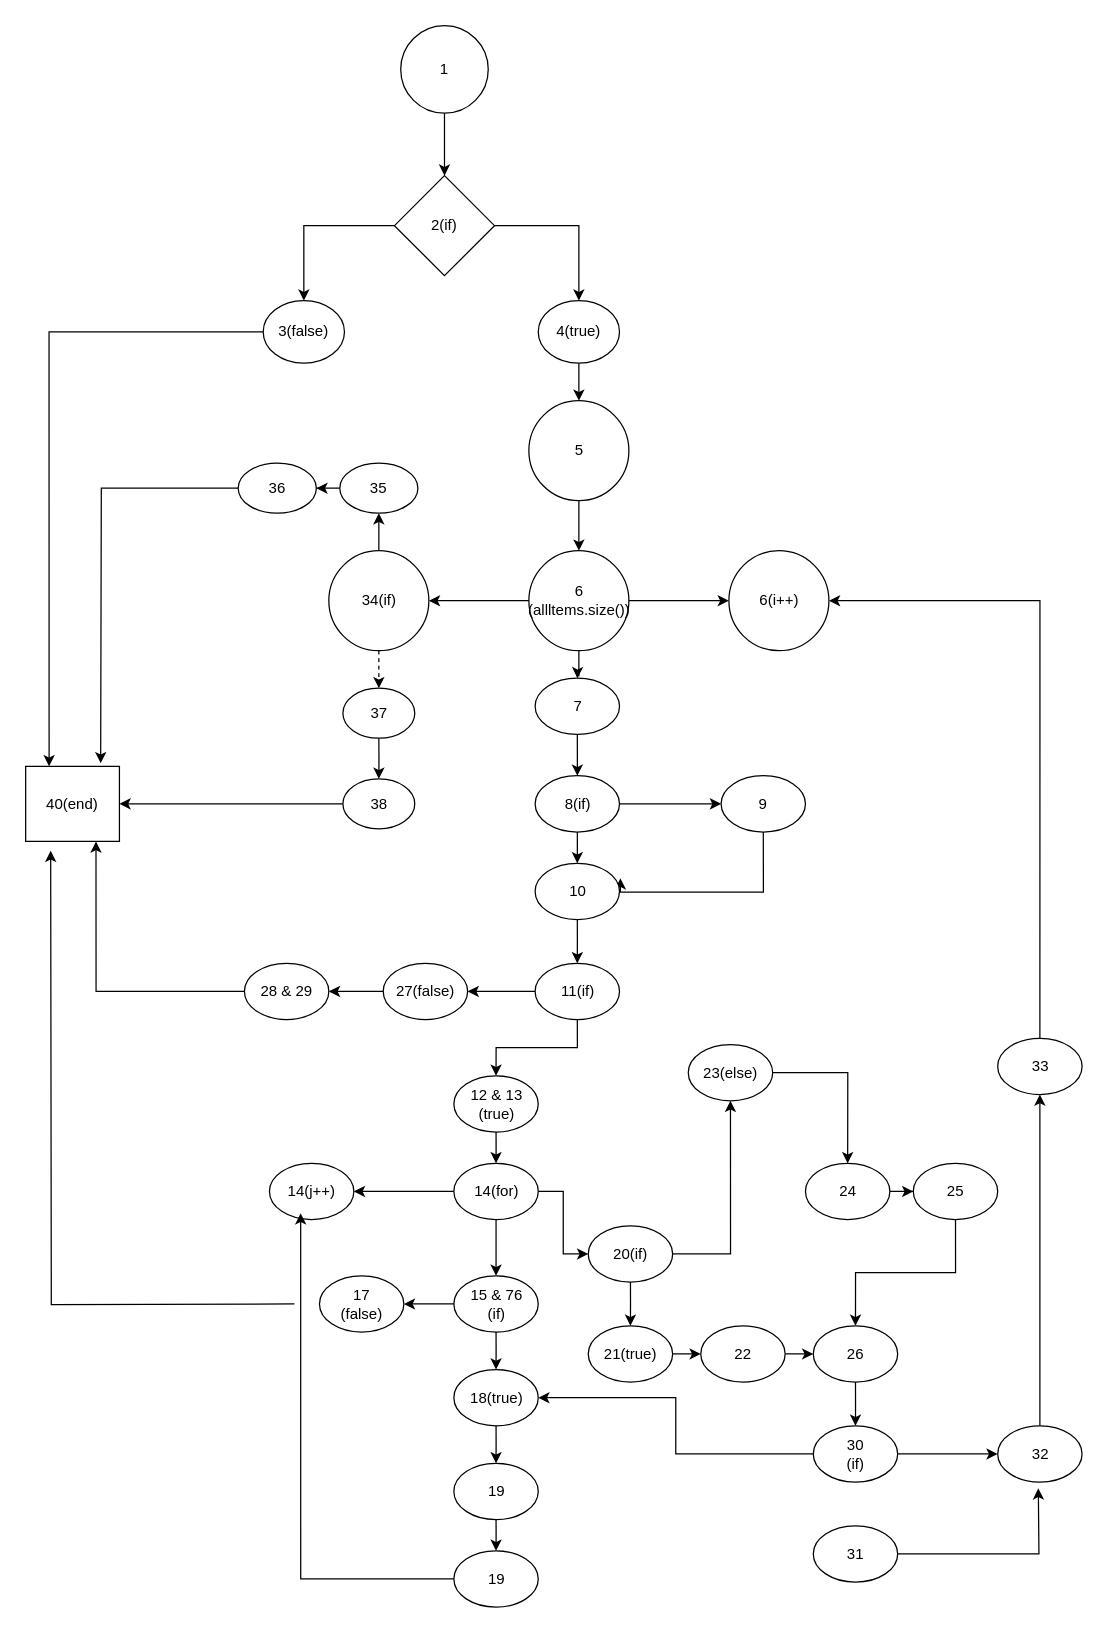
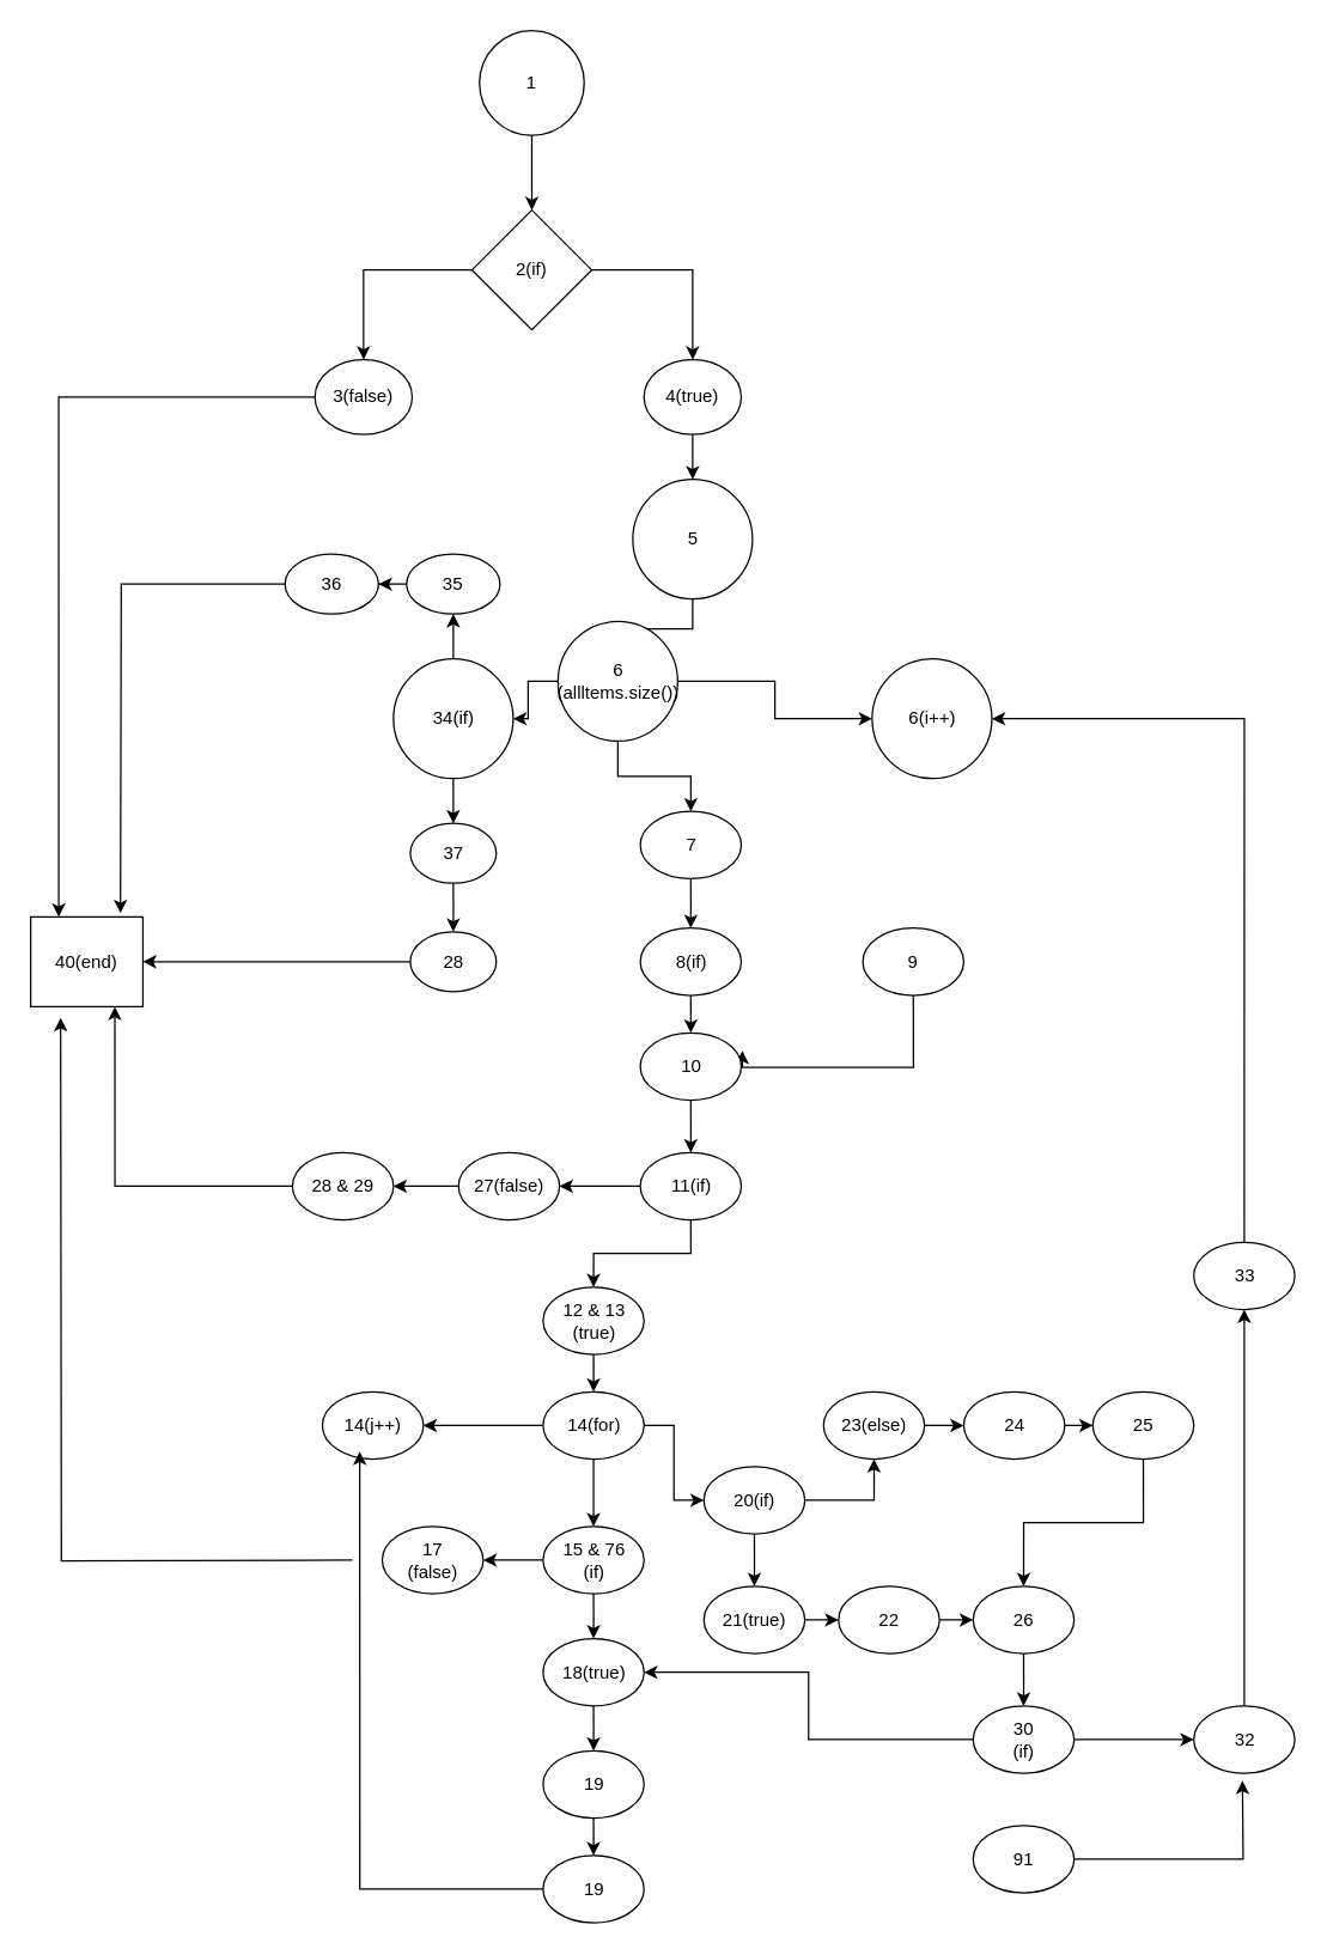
  <mxCell id="0" />
  <mxCell id="1" parent="0" />
  <mxCell id="2" value="" style="edgeStyle=orthogonalEdgeStyle;rounded=0;orthogonalLoop=1;jettySize=auto;html=1;" edge="1" parent="1" source="3" target="6"><mxGeometry relative="1" as="geometry" /></mxCell>
  <mxCell id="3" value="1" style="ellipse;whiteSpace=wrap;html=1;aspect=fixed;" vertex="1" parent="1"><mxGeometry x="320" y="20" width="70" height="70" as="geometry" /></mxCell>
  <mxCell id="4" value="" style="edgeStyle=orthogonalEdgeStyle;rounded=0;orthogonalLoop=1;jettySize=auto;html=1;" edge="1" parent="1" source="6" target="8"><mxGeometry relative="1" as="geometry" /></mxCell>
  <mxCell id="5" value="" style="edgeStyle=orthogonalEdgeStyle;rounded=0;orthogonalLoop=1;jettySize=auto;html=1;" edge="1" parent="1" source="6" target="10"><mxGeometry relative="1" as="geometry" /></mxCell>
  <mxCell id="6" value="2(if)" style="rhombus;whiteSpace=wrap;html=1;" vertex="1" parent="1"><mxGeometry x="315" y="140" width="80" height="80" as="geometry" /></mxCell>
  <mxCell id="7" value="" style="edgeStyle=orthogonalEdgeStyle;rounded=0;orthogonalLoop=1;jettySize=auto;html=1;" edge="1" parent="1" source="8" target="12"><mxGeometry relative="1" as="geometry" /></mxCell>
  <mxCell id="8" value="4(true)" style="ellipse;whiteSpace=wrap;html=1;" vertex="1" parent="1"><mxGeometry x="430" y="240" width="65" height="50" as="geometry" /></mxCell>
  <mxCell id="9" style="edgeStyle=orthogonalEdgeStyle;rounded=0;orthogonalLoop=1;jettySize=auto;html=1;entryX=0.25;entryY=0;entryDx=0;entryDy=0;" edge="1" parent="1" source="10" target="45"><mxGeometry relative="1" as="geometry" /></mxCell>
  <mxCell id="10" value="3(false)" style="ellipse;whiteSpace=wrap;html=1;" vertex="1" parent="1"><mxGeometry x="210" y="240" width="65" height="50" as="geometry" /></mxCell>
  <mxCell id="11" value="" style="edgeStyle=orthogonalEdgeStyle;rounded=0;orthogonalLoop=1;jettySize=auto;html=1;" edge="1" parent="1" source="12" target="16"><mxGeometry relative="1" as="geometry" /></mxCell>
  <mxCell id="12" value="5" style="ellipse;whiteSpace=wrap;html=1;" vertex="1" parent="1"><mxGeometry x="422.5" y="320" width="80" height="80" as="geometry" /></mxCell>
  <mxCell id="13" value="" style="edgeStyle=orthogonalEdgeStyle;rounded=0;orthogonalLoop=1;jettySize=auto;html=1;" edge="1" parent="1" source="16" target="17"><mxGeometry relative="1" as="geometry" /></mxCell>
  <mxCell id="14" value="" style="edgeStyle=orthogonalEdgeStyle;rounded=0;orthogonalLoop=1;jettySize=auto;html=1;" edge="1" parent="1" source="16" target="19"><mxGeometry relative="1" as="geometry" /></mxCell>
  <mxCell id="15" value="" style="edgeStyle=orthogonalEdgeStyle;rounded=0;orthogonalLoop=1;jettySize=auto;html=1;" edge="1" parent="1" source="16" target="36"><mxGeometry relative="1" as="geometry" /></mxCell>
- <mxCell id="16" value="6&lt;div&gt;(allltems.size())&lt;/div&gt;" style="ellipse;whiteSpace=wrap;html=1;" vertex="1" parent="1"><mxGeometry x="422.5" y="440" width="80" height="80" as="geometry" /></mxCell>
+ <mxCell id="16" value="6&lt;div&gt;(allltems.size())&lt;/div&gt;" style="ellipse;whiteSpace=wrap;html=1;" vertex="1" parent="1"><mxGeometry x="372.5" y="415" width="80" height="80" as="geometry" /></mxCell>
  <mxCell id="17" value="6(i++)" style="ellipse;whiteSpace=wrap;html=1;" vertex="1" parent="1"><mxGeometry x="582.5" y="440" width="80" height="80" as="geometry" /></mxCell>
  <mxCell id="18" value="" style="edgeStyle=orthogonalEdgeStyle;rounded=0;orthogonalLoop=1;jettySize=auto;html=1;" edge="1" parent="1" source="19" target="22"><mxGeometry relative="1" as="geometry" /></mxCell>
  <mxCell id="19" value="7" style="ellipse;whiteSpace=wrap;html=1;" vertex="1" parent="1"><mxGeometry x="427.5" y="542" width="67.5" height="45" as="geometry" /></mxCell>
- <mxCell id="20" value="" style="edgeStyle=orthogonalEdgeStyle;rounded=0;orthogonalLoop=1;jettySize=auto;html=1;" edge="1" parent="1" source="22" target="24"><mxGeometry relative="1" as="geometry" /></mxCell>
  <mxCell id="21" value="" style="edgeStyle=orthogonalEdgeStyle;rounded=0;orthogonalLoop=1;jettySize=auto;html=1;" edge="1" parent="1" source="22" target="26"><mxGeometry relative="1" as="geometry" /></mxCell>
  <mxCell id="22" value="8(if)" style="ellipse;whiteSpace=wrap;html=1;" vertex="1" parent="1"><mxGeometry x="427.5" y="620" width="67.5" height="45" as="geometry" /></mxCell>
  <mxCell id="23" value="" style="edgeStyle=orthogonalEdgeStyle;rounded=0;orthogonalLoop=1;jettySize=auto;html=1;entryX=1.011;entryY=0.267;entryDx=0;entryDy=0;entryPerimeter=0;" edge="1" parent="1" source="24" target="26"><mxGeometry relative="1" as="geometry"><mxPoint x="610" y="890" as="targetPoint" /><Array as="points"><mxPoint x="610" y="713" /><mxPoint x="496" y="713" /></Array></mxGeometry></mxCell>
  <mxCell id="24" value="9" style="ellipse;whiteSpace=wrap;html=1;" vertex="1" parent="1"><mxGeometry x="576.25" y="620" width="67.5" height="45" as="geometry" /></mxCell>
  <mxCell id="25" value="" style="edgeStyle=orthogonalEdgeStyle;rounded=0;orthogonalLoop=1;jettySize=auto;html=1;" edge="1" parent="1" source="26" target="29"><mxGeometry relative="1" as="geometry" /></mxCell>
  <mxCell id="26" value="10" style="ellipse;whiteSpace=wrap;html=1;" vertex="1" parent="1"><mxGeometry x="427.5" y="690" width="67.5" height="45" as="geometry" /></mxCell>
  <mxCell id="27" value="" style="edgeStyle=orthogonalEdgeStyle;rounded=0;orthogonalLoop=1;jettySize=auto;html=1;" edge="1" parent="1" source="29" target="31"><mxGeometry relative="1" as="geometry" /></mxCell>
  <mxCell id="28" value="" style="edgeStyle=orthogonalEdgeStyle;rounded=0;orthogonalLoop=1;jettySize=auto;html=1;" edge="1" parent="1" source="29" target="47"><mxGeometry relative="1" as="geometry" /></mxCell>
  <mxCell id="29" value="11(if)" style="ellipse;whiteSpace=wrap;html=1;" vertex="1" parent="1"><mxGeometry x="427.5" y="770" width="67.5" height="45" as="geometry" /></mxCell>
  <mxCell id="30" value="" style="edgeStyle=orthogonalEdgeStyle;rounded=0;orthogonalLoop=1;jettySize=auto;html=1;" edge="1" parent="1" source="31" target="33"><mxGeometry relative="1" as="geometry" /></mxCell>
  <mxCell id="31" value="27(false)" style="ellipse;whiteSpace=wrap;html=1;" vertex="1" parent="1"><mxGeometry x="306" y="770" width="67.5" height="45" as="geometry" /></mxCell>
  <mxCell id="32" style="edgeStyle=orthogonalEdgeStyle;rounded=0;orthogonalLoop=1;jettySize=auto;html=1;exitX=0;exitY=0.5;exitDx=0;exitDy=0;entryX=0.75;entryY=1;entryDx=0;entryDy=0;" edge="1" parent="1" source="33" target="45"><mxGeometry relative="1" as="geometry" /></mxCell>
  <mxCell id="33" value="28 &amp;amp; 29" style="ellipse;whiteSpace=wrap;html=1;" vertex="1" parent="1"><mxGeometry x="195" y="770" width="67.5" height="45" as="geometry" /></mxCell>
  <mxCell id="34" value="" style="edgeStyle=orthogonalEdgeStyle;rounded=0;orthogonalLoop=1;jettySize=auto;html=1;" edge="1" parent="1" source="36" target="38"><mxGeometry relative="1" as="geometry" /></mxCell>
- <mxCell id="35" value="" style="edgeStyle=orthogonalEdgeStyle;rounded=0;orthogonalLoop=1;jettySize=auto;html=1;dashed=1;" edge="1" parent="1" source="36" target="42"><mxGeometry relative="1" as="geometry" /></mxCell>
+ <mxCell id="35" value="" style="edgeStyle=orthogonalEdgeStyle;rounded=0;orthogonalLoop=1;jettySize=auto;html=1;" edge="1" parent="1" source="36" target="42"><mxGeometry relative="1" as="geometry" /></mxCell>
  <mxCell id="36" value="34(if)" style="ellipse;whiteSpace=wrap;html=1;" vertex="1" parent="1"><mxGeometry x="262.5" y="440" width="80" height="80" as="geometry" /></mxCell>
  <mxCell id="37" value="" style="edgeStyle=orthogonalEdgeStyle;rounded=0;orthogonalLoop=1;jettySize=auto;html=1;" edge="1" parent="1" source="38" target="40"><mxGeometry relative="1" as="geometry" /></mxCell>
  <mxCell id="38" value="35" style="ellipse;whiteSpace=wrap;html=1;" vertex="1" parent="1"><mxGeometry x="271.25" y="370" width="62.5" height="40" as="geometry" /></mxCell>
  <mxCell id="39" style="edgeStyle=orthogonalEdgeStyle;rounded=0;orthogonalLoop=1;jettySize=auto;html=1;" edge="1" parent="1" source="40"><mxGeometry relative="1" as="geometry"><mxPoint x="80" y="610" as="targetPoint" /></mxGeometry></mxCell>
  <mxCell id="40" value="36" style="ellipse;whiteSpace=wrap;html=1;" vertex="1" parent="1"><mxGeometry x="190" y="370" width="62.5" height="40" as="geometry" /></mxCell>
  <mxCell id="41" value="" style="edgeStyle=orthogonalEdgeStyle;rounded=0;orthogonalLoop=1;jettySize=auto;html=1;" edge="1" parent="1" source="42" target="44"><mxGeometry relative="1" as="geometry" /></mxCell>
  <mxCell id="42" value="37" style="ellipse;whiteSpace=wrap;html=1;" vertex="1" parent="1"><mxGeometry x="273.75" y="550" width="57.5" height="40" as="geometry" /></mxCell>
  <mxCell id="43" value="" style="edgeStyle=orthogonalEdgeStyle;rounded=0;orthogonalLoop=1;jettySize=auto;html=1;" edge="1" parent="1" source="44" target="45"><mxGeometry relative="1" as="geometry" /></mxCell>
- <mxCell id="44" value="38" style="ellipse;whiteSpace=wrap;html=1;" vertex="1" parent="1"><mxGeometry x="273.75" y="622.5" width="57.5" height="40" as="geometry" /></mxCell>
+ <mxCell id="44" value="28" style="ellipse;whiteSpace=wrap;html=1;" vertex="1" parent="1"><mxGeometry x="273.75" y="622.5" width="57.5" height="40" as="geometry" /></mxCell>
  <mxCell id="45" value="40(end)" style="whiteSpace=wrap;html=1;" vertex="1" parent="1"><mxGeometry x="20" y="612.5" width="75" height="60" as="geometry" /></mxCell>
  <mxCell id="46" value="" style="edgeStyle=orthogonalEdgeStyle;rounded=0;orthogonalLoop=1;jettySize=auto;html=1;" edge="1" parent="1" source="47" target="51"><mxGeometry relative="1" as="geometry" /></mxCell>
  <mxCell id="47" value="12 &amp;amp; 13&lt;div&gt;(true)&lt;/div&gt;" style="ellipse;whiteSpace=wrap;html=1;" vertex="1" parent="1"><mxGeometry x="362.5" y="860" width="67.5" height="45" as="geometry" /></mxCell>
  <mxCell id="48" value="" style="edgeStyle=orthogonalEdgeStyle;rounded=0;orthogonalLoop=1;jettySize=auto;html=1;" edge="1" parent="1" source="51" target="52"><mxGeometry relative="1" as="geometry" /></mxCell>
  <mxCell id="49" style="edgeStyle=orthogonalEdgeStyle;rounded=0;orthogonalLoop=1;jettySize=auto;html=1;exitX=1;exitY=0.5;exitDx=0;exitDy=0;entryX=0;entryY=0.5;entryDx=0;entryDy=0;" edge="1" parent="1" source="51" target="55"><mxGeometry relative="1" as="geometry" /></mxCell>
  <mxCell id="50" value="" style="edgeStyle=orthogonalEdgeStyle;rounded=0;orthogonalLoop=1;jettySize=auto;html=1;" edge="1" parent="1" source="51" target="79"><mxGeometry relative="1" as="geometry" /></mxCell>
  <mxCell id="51" value="14(for)" style="ellipse;whiteSpace=wrap;html=1;" vertex="1" parent="1"><mxGeometry x="362.5" y="930" width="67.5" height="45" as="geometry" /></mxCell>
  <mxCell id="52" value="14(j++)" style="ellipse;whiteSpace=wrap;html=1;" vertex="1" parent="1"><mxGeometry x="215" y="930" width="67.5" height="45" as="geometry" /></mxCell>
  <mxCell id="53" value="" style="edgeStyle=orthogonalEdgeStyle;rounded=0;orthogonalLoop=1;jettySize=auto;html=1;" edge="1" parent="1" source="55" target="57"><mxGeometry relative="1" as="geometry" /></mxCell>
  <mxCell id="54" value="" style="edgeStyle=orthogonalEdgeStyle;rounded=0;orthogonalLoop=1;jettySize=auto;html=1;" edge="1" parent="1" source="55" target="63"><mxGeometry relative="1" as="geometry" /></mxCell>
  <mxCell id="55" value="20(if)" style="ellipse;whiteSpace=wrap;html=1;" vertex="1" parent="1"><mxGeometry x="470" y="980" width="67.5" height="45" as="geometry" /></mxCell>
  <mxCell id="56" value="" style="edgeStyle=orthogonalEdgeStyle;rounded=0;orthogonalLoop=1;jettySize=auto;html=1;" edge="1" parent="1" source="57" target="59"><mxGeometry relative="1" as="geometry" /></mxCell>
- <mxCell id="57" value="23(else)" style="ellipse;whiteSpace=wrap;html=1;" vertex="1" parent="1"><mxGeometry x="550" y="835" width="67.5" height="45" as="geometry" /></mxCell>
+ <mxCell id="57" value="23(else)" style="ellipse;whiteSpace=wrap;html=1;" vertex="1" parent="1"><mxGeometry x="550" y="930" width="67.5" height="45" as="geometry" /></mxCell>
  <mxCell id="58" value="" style="edgeStyle=orthogonalEdgeStyle;rounded=0;orthogonalLoop=1;jettySize=auto;html=1;" edge="1" parent="1" source="59" target="61"><mxGeometry relative="1" as="geometry" /></mxCell>
  <mxCell id="59" value="24" style="ellipse;whiteSpace=wrap;html=1;" vertex="1" parent="1"><mxGeometry x="643.75" y="930" width="67.5" height="45" as="geometry" /></mxCell>
  <mxCell id="60" style="edgeStyle=orthogonalEdgeStyle;rounded=0;orthogonalLoop=1;jettySize=auto;html=1;exitX=0.5;exitY=1;exitDx=0;exitDy=0;entryX=0.5;entryY=0;entryDx=0;entryDy=0;" edge="1" parent="1" source="61" target="67"><mxGeometry relative="1" as="geometry" /></mxCell>
  <mxCell id="61" value="25" style="ellipse;whiteSpace=wrap;html=1;" vertex="1" parent="1"><mxGeometry x="730" y="930" width="67.5" height="45" as="geometry" /></mxCell>
  <mxCell id="62" value="" style="edgeStyle=orthogonalEdgeStyle;rounded=0;orthogonalLoop=1;jettySize=auto;html=1;" edge="1" parent="1" source="63" target="65"><mxGeometry relative="1" as="geometry" /></mxCell>
  <mxCell id="63" value="21(true)" style="ellipse;whiteSpace=wrap;html=1;" vertex="1" parent="1"><mxGeometry x="470" y="1060" width="67.5" height="45" as="geometry" /></mxCell>
  <mxCell id="64" value="" style="edgeStyle=orthogonalEdgeStyle;rounded=0;orthogonalLoop=1;jettySize=auto;html=1;" edge="1" parent="1" source="65" target="67"><mxGeometry relative="1" as="geometry" /></mxCell>
  <mxCell id="65" value="22" style="ellipse;whiteSpace=wrap;html=1;" vertex="1" parent="1"><mxGeometry x="560" y="1060" width="67.5" height="45" as="geometry" /></mxCell>
  <mxCell id="66" value="" style="edgeStyle=orthogonalEdgeStyle;rounded=0;orthogonalLoop=1;jettySize=auto;html=1;" edge="1" parent="1" source="67" target="70"><mxGeometry relative="1" as="geometry" /></mxCell>
  <mxCell id="67" value="26" style="ellipse;whiteSpace=wrap;html=1;" vertex="1" parent="1"><mxGeometry x="650" y="1060" width="67.5" height="45" as="geometry" /></mxCell>
  <mxCell id="68" value="" style="edgeStyle=orthogonalEdgeStyle;rounded=0;orthogonalLoop=1;jettySize=auto;html=1;" edge="1" parent="1" source="70" target="72"><mxGeometry relative="1" as="geometry" /></mxCell>
  <mxCell id="69" value="" style="edgeStyle=orthogonalEdgeStyle;rounded=0;orthogonalLoop=1;jettySize=auto;html=1;" edge="1" parent="1" source="70" target="81"><mxGeometry relative="1" as="geometry" /></mxCell>
  <mxCell id="70" value="30&lt;div&gt;(if)&lt;/div&gt;" style="ellipse;whiteSpace=wrap;html=1;" vertex="1" parent="1"><mxGeometry x="650" y="1140" width="67.5" height="45" as="geometry" /></mxCell>
  <mxCell id="71" value="" style="edgeStyle=orthogonalEdgeStyle;rounded=0;orthogonalLoop=1;jettySize=auto;html=1;" edge="1" parent="1" source="72" target="74"><mxGeometry relative="1" as="geometry" /></mxCell>
  <mxCell id="72" value="32" style="ellipse;whiteSpace=wrap;html=1;" vertex="1" parent="1"><mxGeometry x="797.5" y="1140" width="67.5" height="45" as="geometry" /></mxCell>
  <mxCell id="73" style="edgeStyle=orthogonalEdgeStyle;rounded=0;orthogonalLoop=1;jettySize=auto;html=1;exitX=0.5;exitY=0;exitDx=0;exitDy=0;entryX=1;entryY=0.5;entryDx=0;entryDy=0;" edge="1" parent="1" source="74" target="17"><mxGeometry relative="1" as="geometry" /></mxCell>
  <mxCell id="74" value="33" style="ellipse;whiteSpace=wrap;html=1;" vertex="1" parent="1"><mxGeometry x="797.5" y="830" width="67.5" height="45" as="geometry" /></mxCell>
  <mxCell id="75" style="edgeStyle=orthogonalEdgeStyle;rounded=0;orthogonalLoop=1;jettySize=auto;html=1;" edge="1" parent="1" source="76"><mxGeometry relative="1" as="geometry"><mxPoint x="830" y="1190" as="targetPoint" /></mxGeometry></mxCell>
- <mxCell id="76" value="31" style="ellipse;whiteSpace=wrap;html=1;" vertex="1" parent="1"><mxGeometry x="650" y="1220" width="67.5" height="45" as="geometry" /></mxCell>
+ <mxCell id="76" value="91" style="ellipse;whiteSpace=wrap;html=1;" vertex="1" parent="1"><mxGeometry x="650" y="1220" width="67.5" height="45" as="geometry" /></mxCell>
  <mxCell id="77" value="" style="edgeStyle=orthogonalEdgeStyle;rounded=0;orthogonalLoop=1;jettySize=auto;html=1;" edge="1" parent="1" source="79" target="81"><mxGeometry relative="1" as="geometry" /></mxCell>
  <mxCell id="78" value="" style="edgeStyle=orthogonalEdgeStyle;rounded=0;orthogonalLoop=1;jettySize=auto;html=1;" edge="1" parent="1" source="79" target="86"><mxGeometry relative="1" as="geometry" /></mxCell>
  <mxCell id="79" value="15 &amp;amp; 76&lt;div&gt;(if)&lt;/div&gt;" style="ellipse;whiteSpace=wrap;html=1;" vertex="1" parent="1"><mxGeometry x="362.5" y="1020" width="67.5" height="45" as="geometry" /></mxCell>
  <mxCell id="80" value="" style="edgeStyle=orthogonalEdgeStyle;rounded=0;orthogonalLoop=1;jettySize=auto;html=1;" edge="1" parent="1" source="81" target="83"><mxGeometry relative="1" as="geometry" /></mxCell>
  <mxCell id="81" value="18(true)" style="ellipse;whiteSpace=wrap;html=1;" vertex="1" parent="1"><mxGeometry x="362.5" y="1095" width="67.5" height="45" as="geometry" /></mxCell>
  <mxCell id="82" value="" style="edgeStyle=orthogonalEdgeStyle;rounded=0;orthogonalLoop=1;jettySize=auto;html=1;" edge="1" parent="1" source="83" target="84"><mxGeometry relative="1" as="geometry" /></mxCell>
  <mxCell id="83" value="19" style="ellipse;whiteSpace=wrap;html=1;" vertex="1" parent="1"><mxGeometry x="362.5" y="1170" width="67.5" height="45" as="geometry" /></mxCell>
  <mxCell id="84" value="19" style="ellipse;whiteSpace=wrap;html=1;" vertex="1" parent="1"><mxGeometry x="362.5" y="1240" width="67.5" height="45" as="geometry" /></mxCell>
  <mxCell id="85" style="edgeStyle=orthogonalEdgeStyle;rounded=0;orthogonalLoop=1;jettySize=auto;html=1;exitX=0;exitY=0.5;exitDx=0;exitDy=0;" edge="1" parent="1"><mxGeometry relative="1" as="geometry"><mxPoint x="40" y="680" as="targetPoint" /><mxPoint x="235" y="1042.5" as="sourcePoint" /></mxGeometry></mxCell>
  <mxCell id="86" value="17&lt;div&gt;(false)&lt;/div&gt;" style="ellipse;whiteSpace=wrap;html=1;" vertex="1" parent="1"><mxGeometry x="255" y="1020" width="67.5" height="45" as="geometry" /></mxCell>
  <mxCell id="87" style="edgeStyle=orthogonalEdgeStyle;rounded=0;orthogonalLoop=1;jettySize=auto;html=1;exitX=0;exitY=0.5;exitDx=0;exitDy=0;entryX=0.37;entryY=0.889;entryDx=0;entryDy=0;entryPerimeter=0;" edge="1" parent="1" source="84" target="52"><mxGeometry relative="1" as="geometry" /></mxCell>
